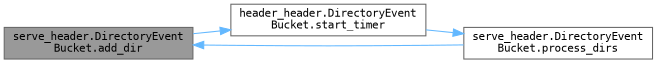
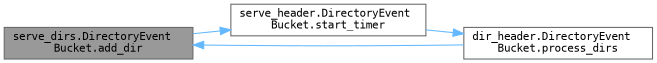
  digraph {
    fontname="DejaVu Sans Mono"
    rankdir=LR
    node [color=grey40 fillcolor=white fontname="DejaVu Sans Mono" fontsize=10 shape=box style=filled]
    edge [color=steelblue1 fontname="DejaVu Sans Mono" fontsize=10 labelfontname=Helvetica labelfontsize=10 style=solid]
-   n1 [color=gray40 fillcolor=grey60 fontcolor=black height=0.2 label="serve_header.DirectoryEvent\lBucket.add_dir" width=0.4]
-   n2 [height=0.2 label="header_header.DirectoryEvent\lBucket.start_timer" width=0.4]
-   n3 [height=0.2 label="serve_header.DirectoryEvent\lBucket.process_dirs" width=0.4]
+   n1 [color=gray40 fillcolor=grey60 fontcolor=black height=0.2 label="serve_dirs.DirectoryEvent\lBucket.add_dir" width=0.4]
+   n2 [height=0.2 label="serve_header.DirectoryEvent\lBucket.start_timer" width=0.4]
+   n3 [height=0.2 label="dir_header.DirectoryEvent\lBucket.process_dirs" width=0.4]
    n1 -> n2
    n2 -> n3
    n3 -> n1
  }
